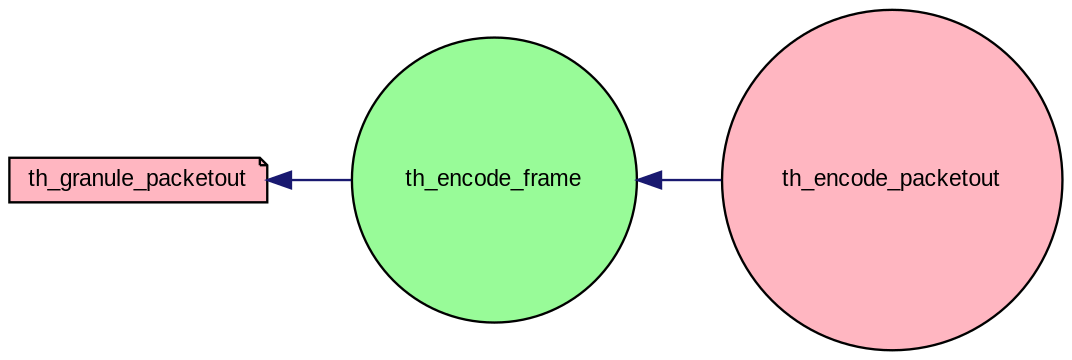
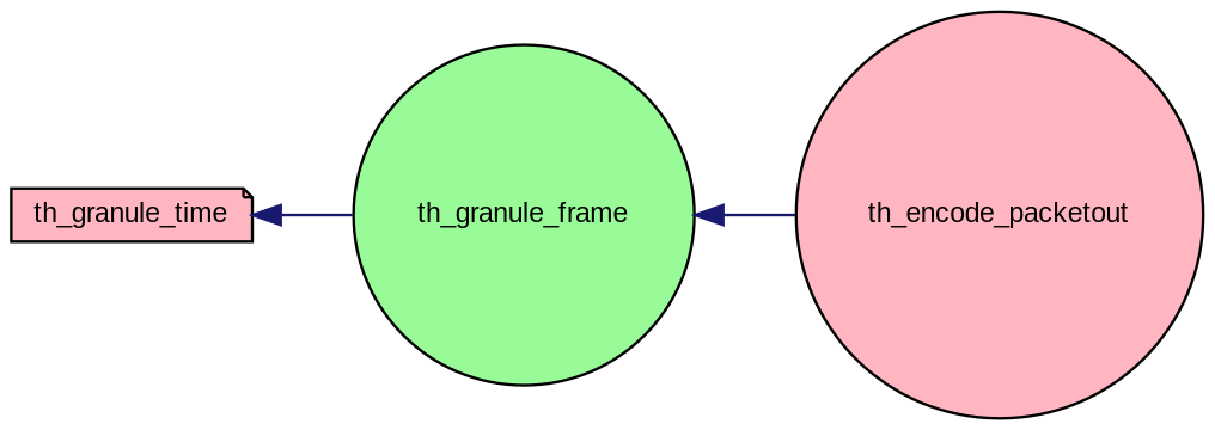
  digraph {
    fontname="Liberation Sans"
    rankdir=LR
    node [color=black fillcolor=lightpink fontname="Liberation Sans" fontsize=10 shape=circle style=filled]
    edge [color=midnightblue dir=back fontname="Liberation Sans" fontsize=10 labelfontname=Helvetica labelfontsize=10 style=solid]
-   n1 [fillcolor=palegreen fontcolor=black height=0.2 label=th_encode_frame width=0.4]
+   n1 [fillcolor=palegreen fontcolor=black height=0.2 label=th_granule_frame width=0.4]
    n2 [height=0.2 label=th_encode_packetout width=0.4]
-   n3 [height=0.2 label=th_granule_packetout shape=note width=0.4]
+   n3 [height=0.2 label=th_granule_time shape=note width=0.4]
    n1 -> n2
    n3 -> n1
  }
